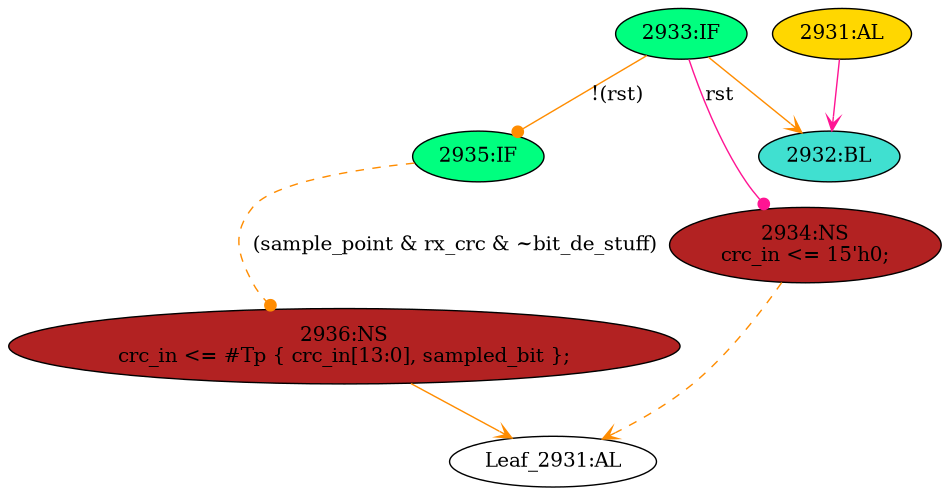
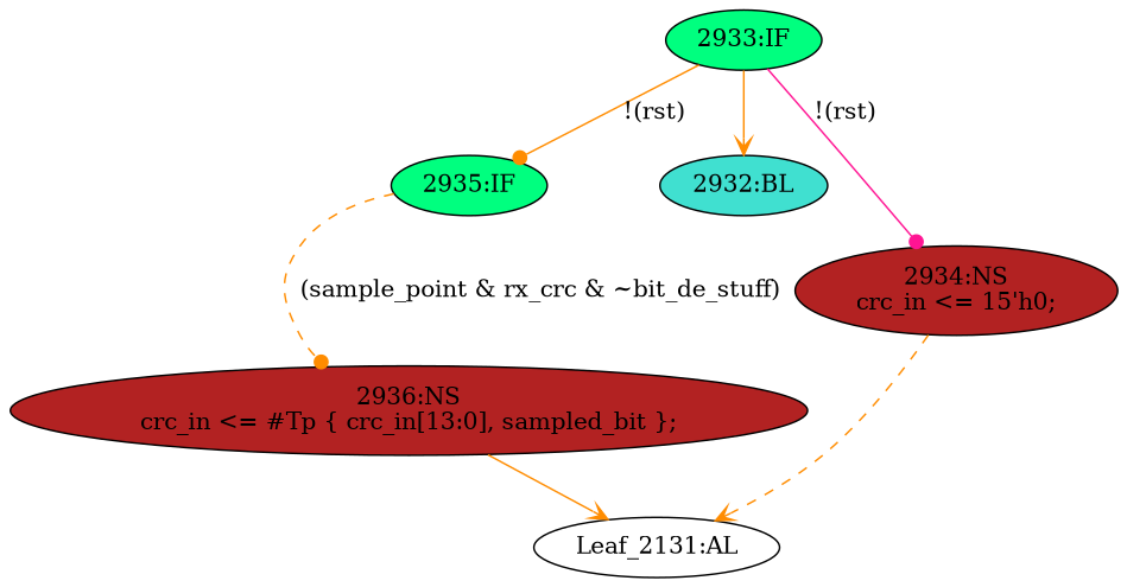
  strict digraph {
    node [fillcolor=springgreen statements="[]" style=filled typ=IfStatement]
    edge [arrowhead=vee color=darkorange cond="[]" lineno=None style=solid]
-   n1 [def_var="['crc_in']" label="Leaf_2931:AL" fillcolor="" statements="" style="" typ=""]
+   n1 [def_var="['crc_in']" label="Leaf_2131:AL" fillcolor="" statements="" style="" typ=""]
    n2 [ast="<pyverilog.vparser.ast.IfStatement object at 0x7f44f6917d50>" label="2935:IF"]
    n3 [ast="<pyverilog.vparser.ast.NonblockingSubstitution object at 0x7f44f6917d90>" fillcolor=firebrick label="2936:NS\ncrc_in <= #Tp { crc_in[13:0], sampled_bit };" statements="[<pyverilog.vparser.ast.NonblockingSubstitution object at 0x7f44f6917d90>]" typ=NonblockingSubstitution]
    n4 [ast="<pyverilog.vparser.ast.Block object at 0x7f44f69302d0>" fillcolor=turquoise label="2932:BL" typ=Block]
    n5 [ast="<pyverilog.vparser.ast.IfStatement object at 0x7f44f6930310>" label="2933:IF"]
    n6 [ast="<pyverilog.vparser.ast.NonblockingSubstitution object at 0x7f44f69303d0>" fillcolor=firebrick label="2934:NS\ncrc_in <= 15'h0;" statements="[<pyverilog.vparser.ast.NonblockingSubstitution object at 0x7f44f69303d0>]" typ=NonblockingSubstitution]
-   n7 [ast="<pyverilog.vparser.ast.Always object at 0x7f44f69304d0>" clk_sens=True fillcolor=gold label="2931:AL" sens="['clk', 'rst']" typ=Always use_var="['sample_point', 'sampled_bit', 'bit_de_stuff', 'rx_crc', 'rst', 'crc_in']"]
    n2 -> n3 [arrowhead=dot cond="['sample_point', 'rx_crc', 'bit_de_stuff']" label="(sample_point & rx_crc & ~bit_de_stuff)" lineno=2935 style=dashed]
    n3 -> n1
    n5 -> n2 [arrowhead=dot cond="['rst']" label="!(rst)" lineno=2933]
    n5 -> n4
-   n5 -> n6 [arrowhead=dot color=deeppink cond="['rst']" label=rst lineno=2933]
+   n5 -> n6 [arrowhead=dot color=deeppink cond="['rst']" label="!(rst)" lineno=2933]
    n6 -> n1 [style=dashed]
-   n7 -> n4 [color=deeppink]
  }
